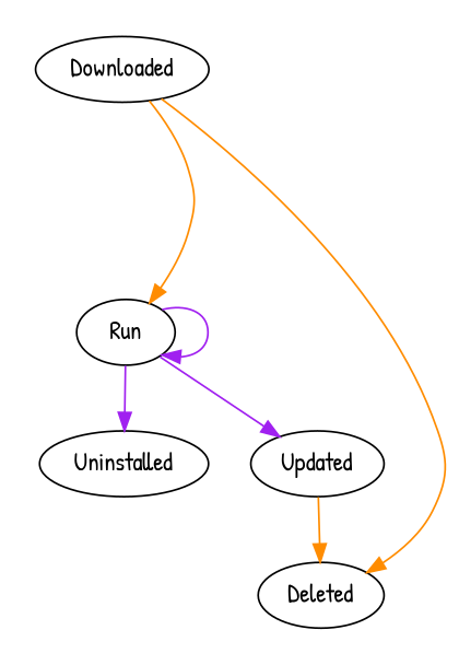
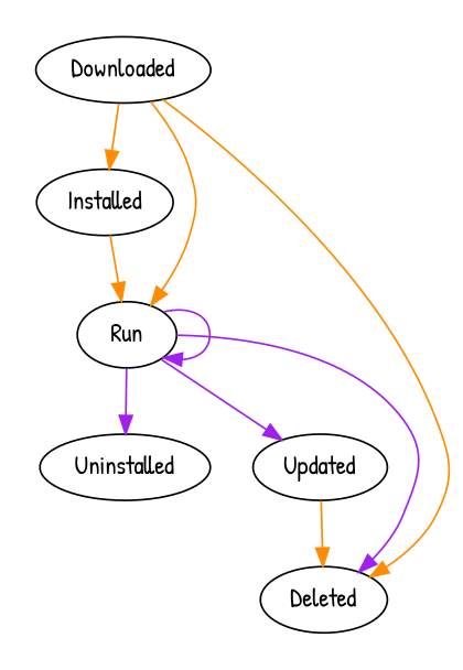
  digraph {
    fontname="Patrick Hand"
    node [fontname="Patrick Hand"]
    edge [color=darkorange fontname="Patrick Hand"]
    Downloaded
+   Installed
    Run
    Uninstalled
    Updated
    Deleted
    subgraph cluster_1 {
      style=invis
      Downloaded
+     Installed
      Run
      Uninstalled
    }
    subgraph cluster_2 {
      style=invis
      Updated
      Deleted
    }
+   Downloaded -> Installed
    Downloaded -> Run
    Downloaded -> Deleted
+   Installed -> Run
    Run -> Run [color=purple]
    Run -> Uninstalled [color=purple]
    Run -> Updated [color=purple]
+   Run -> Deleted [color=purple]
    Updated -> Deleted
  }
